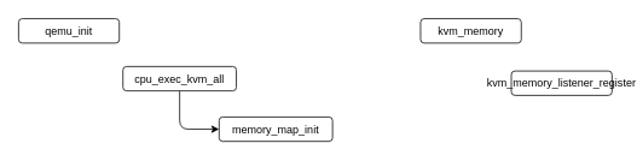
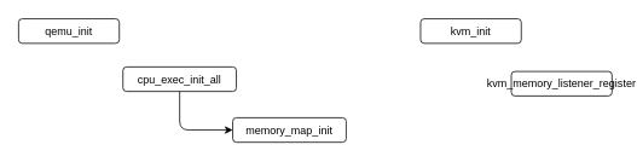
  <mxCell id="0" />
  <mxCell id="1" parent="0" />
  <mxCell id="2" value="qemu_init" style="rounded=1;whiteSpace=wrap;html=1;" vertex="1" parent="1"><mxGeometry x="20" y="20" width="111" height="27" as="geometry" /></mxCell>
  <mxCell id="3" style="edgeStyle=orthogonalEdgeStyle;rounded=1;orthogonalLoop=1;jettySize=auto;html=1;exitX=0.5;exitY=1;exitDx=0;exitDy=0;entryX=0;entryY=0.5;entryDx=0;entryDy=0;curved=0;" edge="1" parent="1" source="4" target="5"><mxGeometry relative="1" as="geometry" /></mxCell>
- <mxCell id="4" value="cpu_exec_kvm_all" style="rounded=1;whiteSpace=wrap;html=1;" vertex="1" parent="1"><mxGeometry x="135" y="73" width="125" height="27" as="geometry" /></mxCell>
- <mxCell id="5" value="memory_map_init" style="rounded=1;whiteSpace=wrap;html=1;" vertex="1" parent="1"><mxGeometry x="241" y="129" width="125" height="27" as="geometry" /></mxCell>
- <mxCell id="6" value="kvm_memory" style="rounded=1;whiteSpace=wrap;html=1;" vertex="1" parent="1"><mxGeometry x="463" y="20" width="111" height="27" as="geometry" /></mxCell>
+ <mxCell id="4" value="cpu_exec_init_all" style="rounded=1;whiteSpace=wrap;html=1;" vertex="1" parent="1"><mxGeometry x="135" y="73" width="125" height="27" as="geometry" /></mxCell>
+ <mxCell id="5" value="memory_map_init" style="rounded=1;whiteSpace=wrap;html=1;" vertex="1" parent="1"><mxGeometry x="256" y="129" width="125" height="27" as="geometry" /></mxCell>
+ <mxCell id="6" value="kvm_init" style="rounded=1;whiteSpace=wrap;html=1;" vertex="1" parent="1"><mxGeometry x="463" y="20" width="111" height="27" as="geometry" /></mxCell>
  <mxCell id="7" value="kvm_memory_listener_register" style="rounded=1;whiteSpace=wrap;html=1;" vertex="1" parent="1"><mxGeometry x="563" y="78" width="111" height="27" as="geometry" /></mxCell>
